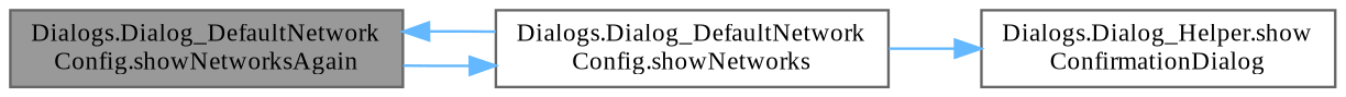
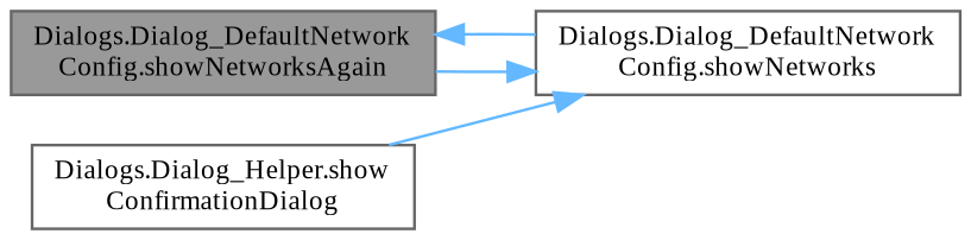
  digraph {
    fontname="Liberation Serif"
    rankdir=LR
    node [color=grey40 fillcolor=white fontname="Liberation Serif" fontsize=10 shape=box style=filled]
    edge [color=steelblue1 fontname="Liberation Serif" fontsize=10 labelfontname=Helvetica labelfontsize=10 style=solid]
    n1 [color=gray40 fillcolor=grey60 fontcolor=black height=0.2 label="Dialogs.Dialog_DefaultNetwork\lConfig.showNetworksAgain" width=0.4]
    n2 [height=0.2 label="Dialogs.Dialog_DefaultNetwork\lConfig.showNetworks" width=0.4]
    n3 [height=0.2 label="Dialogs.Dialog_Helper.show\lConfirmationDialog" width=0.4]
    n1 -> n2
    n2 -> n1
-   n2 -> n3
+   n3 -> n2
  }
